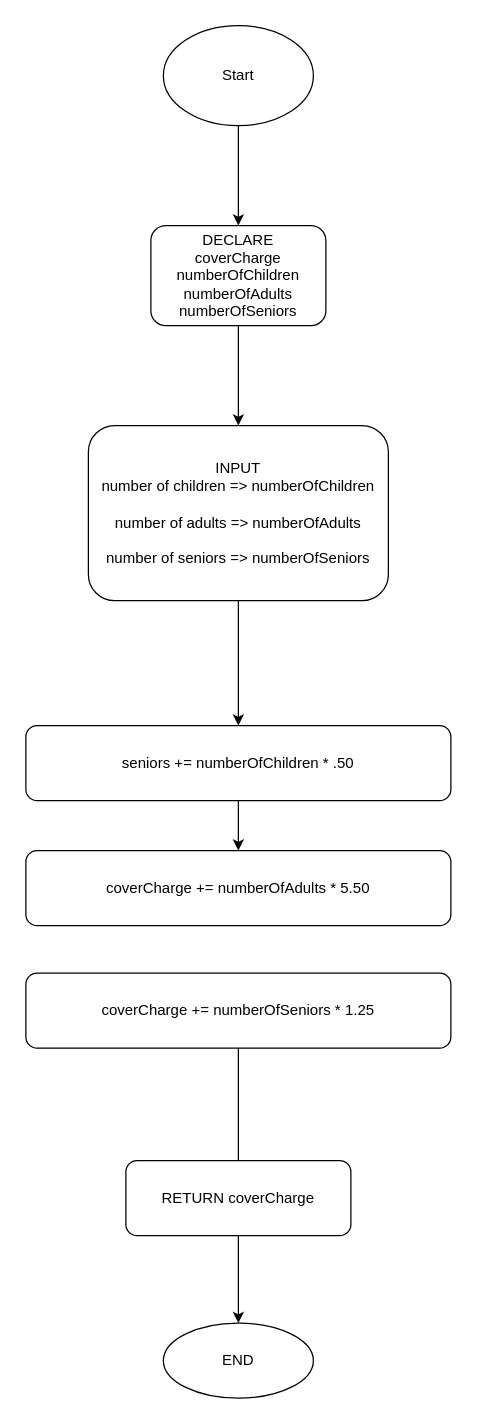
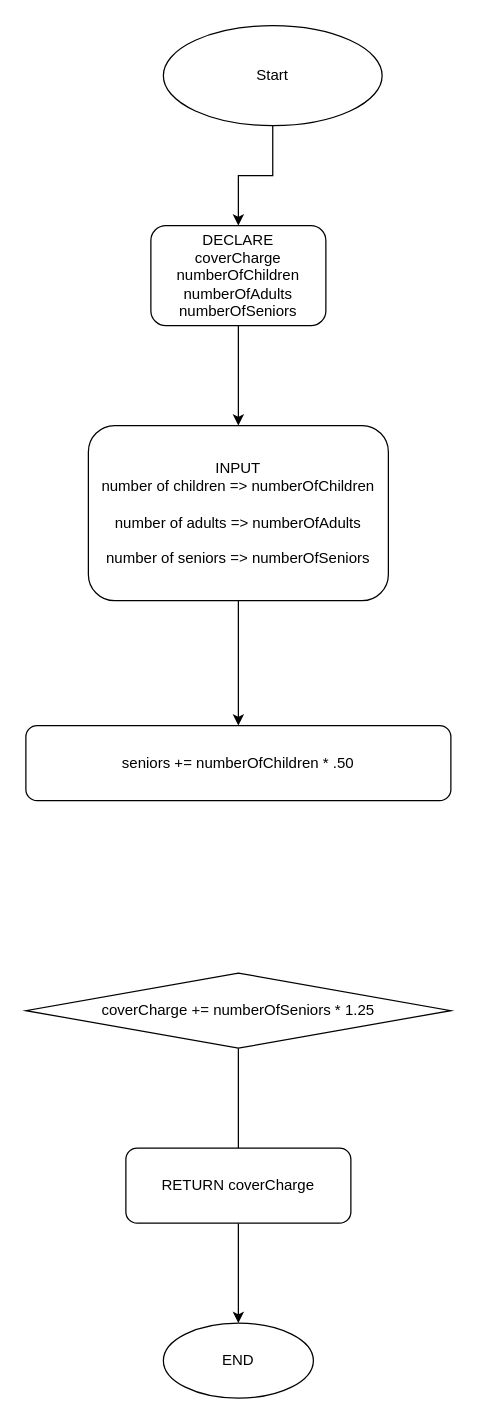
  <mxCell id="0" />
  <mxCell id="1" parent="0" />
  <mxCell id="2" value="" style="edgeStyle=orthogonalEdgeStyle;rounded=0;orthogonalLoop=1;jettySize=auto;html=1;" edge="1" parent="1" source="3" target="5"><mxGeometry relative="1" as="geometry" /></mxCell>
- <mxCell id="3" value="Start" style="ellipse;whiteSpace=wrap;html=1;" vertex="1" parent="1"><mxGeometry x="130" y="20" width="120" height="80" as="geometry" /></mxCell>
+ <mxCell id="3" value="Start" style="ellipse;whiteSpace=wrap;html=1;" vertex="1" parent="1"><mxGeometry x="130" y="20" width="175" height="80" as="geometry" /></mxCell>
  <mxCell id="4" value="" style="edgeStyle=orthogonalEdgeStyle;rounded=0;orthogonalLoop=1;jettySize=auto;html=1;" edge="1" parent="1" source="5" target="15"><mxGeometry relative="1" as="geometry" /></mxCell>
  <mxCell id="5" value="DECLARE&lt;br&gt;coverCharge&lt;br&gt;numberOfChildren&lt;br&gt;numberOfAdults&lt;br&gt;numberOfSeniors" style="rounded=1;whiteSpace=wrap;html=1;" vertex="1" parent="1"><mxGeometry x="120" y="180" width="140" height="80" as="geometry" /></mxCell>
- <mxCell id="6" value="" style="edgeStyle=orthogonalEdgeStyle;rounded=0;orthogonalLoop=1;jettySize=auto;html=1;" edge="1" parent="1" source="7" target="8"><mxGeometry relative="1" as="geometry" /></mxCell>
  <mxCell id="7" value="seniors += numberOfChildren * .50" style="whiteSpace=wrap;html=1;rounded=1;" vertex="1" parent="1"><mxGeometry x="20" y="580" width="340" height="60" as="geometry" /></mxCell>
- <mxCell id="8" value="coverCharge += numberOfAdults * 5.50" style="whiteSpace=wrap;html=1;rounded=1;" vertex="1" parent="1"><mxGeometry x="20" y="680" width="340" height="60" as="geometry" /></mxCell>
  <mxCell id="9" value="" style="edgeStyle=orthogonalEdgeStyle;rounded=0;orthogonalLoop=1;jettySize=auto;html=1;endArrow=none;" edge="1" parent="1" source="10" target="12"><mxGeometry relative="1" as="geometry" /></mxCell>
- <mxCell id="10" value="coverCharge += numberOfSeniors * 1.25" style="whiteSpace=wrap;html=1;rounded=1;" vertex="1" parent="1"><mxGeometry x="20" y="778" width="340" height="60" as="geometry" /></mxCell>
+ <mxCell id="10" value="coverCharge += numberOfSeniors * 1.25" style="rhombus;whiteSpace=wrap;html=1;" vertex="1" parent="1"><mxGeometry x="20" y="778" width="340" height="60" as="geometry" /></mxCell>
  <mxCell id="11" value="" style="edgeStyle=orthogonalEdgeStyle;rounded=0;orthogonalLoop=1;jettySize=auto;html=1;" edge="1" parent="1" source="12" target="13"><mxGeometry relative="1" as="geometry" /></mxCell>
- <mxCell id="12" value="RETURN coverCharge" style="whiteSpace=wrap;html=1;rounded=1;" vertex="1" parent="1"><mxGeometry x="100" y="928" width="180" height="60" as="geometry" /></mxCell>
+ <mxCell id="12" value="RETURN coverCharge" style="whiteSpace=wrap;html=1;rounded=1;" vertex="1" parent="1"><mxGeometry x="100" y="918" width="180" height="60" as="geometry" /></mxCell>
  <mxCell id="13" value="END" style="ellipse;whiteSpace=wrap;html=1;rounded=1;" vertex="1" parent="1"><mxGeometry x="130" y="1058" width="120" height="60" as="geometry" /></mxCell>
  <mxCell id="14" style="edgeStyle=orthogonalEdgeStyle;rounded=0;orthogonalLoop=1;jettySize=auto;html=1;" edge="1" parent="1" source="15" target="7"><mxGeometry relative="1" as="geometry" /></mxCell>
  <mxCell id="15" value="INPUT&lt;br&gt;number of children =&amp;gt; numberOfChildren&lt;br&gt;&lt;br&gt;number of adults =&amp;gt; numberOfAdults&lt;br&gt;&lt;br&gt;number of seniors =&amp;gt; numberOfSeniors" style="whiteSpace=wrap;html=1;rounded=1;" vertex="1" parent="1"><mxGeometry x="70" y="340" width="240" height="140" as="geometry" /></mxCell>
